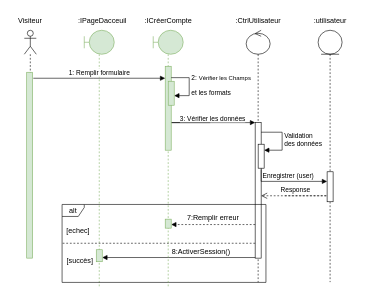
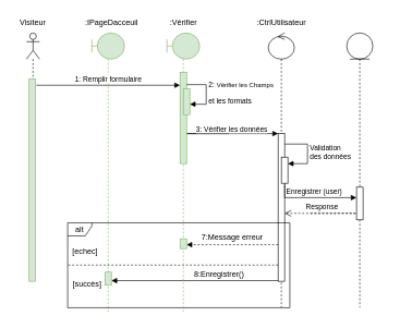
  <mxCell id="0" />
  <mxCell id="1" parent="0" />
  <mxCell id="2" value="" style="shape=umlLifeline;perimeter=lifelinePerimeter;whiteSpace=wrap;html=1;container=1;dropTarget=0;collapsible=0;recursiveResize=0;outlineConnect=0;portConstraint=eastwest;newEdgeStyle={&quot;edgeStyle&quot;:&quot;elbowEdgeStyle&quot;,&quot;elbow&quot;:&quot;vertical&quot;,&quot;curved&quot;:0,&quot;rounded&quot;:0};participant=umlBoundary;fillColor=#d5e8d4;strokeColor=#82b366;" parent="1" vertex="1"><mxGeometry x="140" y="50" width="50" height="430" as="geometry" /></mxCell>
  <mxCell id="3" value="" style="shape=umlLifeline;perimeter=lifelinePerimeter;whiteSpace=wrap;html=1;container=1;dropTarget=0;collapsible=0;recursiveResize=0;outlineConnect=0;portConstraint=eastwest;newEdgeStyle={&quot;edgeStyle&quot;:&quot;elbowEdgeStyle&quot;,&quot;elbow&quot;:&quot;vertical&quot;,&quot;curved&quot;:0,&quot;rounded&quot;:0};participant=umlActor;" parent="1" vertex="1"><mxGeometry x="40" y="50" width="20" height="380" as="geometry" /></mxCell>
  <mxCell id="4" value="" style="html=1;points=[];perimeter=orthogonalPerimeter;outlineConnect=0;targetShapes=umlLifeline;portConstraint=eastwest;newEdgeStyle={&quot;edgeStyle&quot;:&quot;elbowEdgeStyle&quot;,&quot;elbow&quot;:&quot;vertical&quot;,&quot;curved&quot;:0,&quot;rounded&quot;:0};fillColor=#d5e8d4;strokeColor=#82b366;" parent="3" vertex="1"><mxGeometry x="4" y="70" width="10" height="310" as="geometry" /></mxCell>
  <mxCell id="5" value="" style="shape=umlLifeline;perimeter=lifelinePerimeter;whiteSpace=wrap;html=1;container=1;dropTarget=0;collapsible=0;recursiveResize=0;outlineConnect=0;portConstraint=eastwest;newEdgeStyle={&quot;edgeStyle&quot;:&quot;elbowEdgeStyle&quot;,&quot;elbow&quot;:&quot;vertical&quot;,&quot;curved&quot;:0,&quot;rounded&quot;:0};participant=umlEntity;" parent="1" vertex="1"><mxGeometry x="530" y="50" width="40" height="420" as="geometry" /></mxCell>
  <mxCell id="6" value="" style="html=1;points=[];perimeter=orthogonalPerimeter;outlineConnect=0;targetShapes=umlLifeline;portConstraint=eastwest;newEdgeStyle={&quot;edgeStyle&quot;:&quot;elbowEdgeStyle&quot;,&quot;elbow&quot;:&quot;vertical&quot;,&quot;curved&quot;:0,&quot;rounded&quot;:0};" parent="5" vertex="1"><mxGeometry x="15" y="236" width="10" height="50" as="geometry" /></mxCell>
  <mxCell id="7" value="" style="shape=umlLifeline;perimeter=lifelinePerimeter;whiteSpace=wrap;html=1;container=1;dropTarget=0;collapsible=0;recursiveResize=0;outlineConnect=0;portConstraint=eastwest;newEdgeStyle={&quot;edgeStyle&quot;:&quot;elbowEdgeStyle&quot;,&quot;elbow&quot;:&quot;vertical&quot;,&quot;curved&quot;:0,&quot;rounded&quot;:0};participant=umlControl;" parent="1" vertex="1"><mxGeometry x="410" y="50" width="40" height="420" as="geometry" /></mxCell>
  <mxCell id="8" value="" style="html=1;points=[];perimeter=orthogonalPerimeter;outlineConnect=0;targetShapes=umlLifeline;portConstraint=eastwest;newEdgeStyle={&quot;edgeStyle&quot;:&quot;elbowEdgeStyle&quot;,&quot;elbow&quot;:&quot;vertical&quot;,&quot;curved&quot;:0,&quot;rounded&quot;:0};" parent="7" vertex="1"><mxGeometry x="15" y="154" width="10" height="226" as="geometry" /></mxCell>
  <mxCell id="9" value="" style="html=1;verticalAlign=bottom;endArrow=block;edgeStyle=elbowEdgeStyle;elbow=vertical;curved=0;rounded=0;" parent="7" target="8" edge="1"><mxGeometry x="0.389" y="-76" relative="1" as="geometry"><mxPoint x="-60" y="154" as="sourcePoint" /><Array as="points"><mxPoint x="-125" y="154" /></Array><mxPoint as="offset" /><mxPoint x="10" y="154" as="targetPoint" /></mxGeometry></mxCell>
  <mxCell id="10" value="3: Vérifier les données" style="edgeLabel;html=1;align=center;verticalAlign=middle;resizable=0;points=[];" parent="9" vertex="1" connectable="0"><mxGeometry x="0.385" y="2" relative="1" as="geometry"><mxPoint x="-9" y="-6" as="offset" /></mxGeometry></mxCell>
  <mxCell id="11" value="" style="html=1;points=[];perimeter=orthogonalPerimeter;outlineConnect=0;targetShapes=umlLifeline;portConstraint=eastwest;newEdgeStyle={&quot;edgeStyle&quot;:&quot;elbowEdgeStyle&quot;,&quot;elbow&quot;:&quot;vertical&quot;,&quot;curved&quot;:0,&quot;rounded&quot;:0};" parent="7" vertex="1"><mxGeometry x="20" y="190" width="10" height="40" as="geometry" /></mxCell>
  <mxCell id="12" value="&lt;div&gt;Validation&lt;/div&gt;&lt;div&gt;des données&lt;br&gt;&lt;/div&gt;" style="html=1;align=left;spacingLeft=2;endArrow=block;rounded=0;edgeStyle=orthogonalEdgeStyle;curved=0;rounded=0;" parent="7" source="8" target="11" edge="1"><mxGeometry relative="1" as="geometry"><mxPoint x="30" y="170" as="sourcePoint" /><Array as="points"><mxPoint x="60" y="170" /><mxPoint x="60" y="200" /></Array></mxGeometry></mxCell>
  <mxCell id="13" value="1: Remplir formulaire" style="html=1;verticalAlign=bottom;endArrow=block;edgeStyle=elbowEdgeStyle;elbow=vertical;curved=0;rounded=0;" parent="1" edge="1"><mxGeometry relative="1" as="geometry"><mxPoint x="55" y="130" as="sourcePoint" /><mxPoint x="275" y="130" as="targetPoint" /><Array as="points"><mxPoint x="155" y="130" /><mxPoint x="165" y="110" /><mxPoint x="65" y="80" /><mxPoint x="115" y="80" /></Array></mxGeometry></mxCell>
  <mxCell id="14" value="alt" style="shape=umlFrame;whiteSpace=wrap;html=1;pointerEvents=0;width=37;height=20;" parent="1" vertex="1"><mxGeometry x="103" y="340.5" width="340" height="130" as="geometry" /></mxCell>
  <mxCell id="15" value="Enregistrer (user)" style="html=1;verticalAlign=bottom;endArrow=block;edgeStyle=elbowEdgeStyle;elbow=vertical;curved=0;rounded=0;" parent="1" target="6" edge="1"><mxGeometry relative="1" as="geometry"><mxPoint x="435" y="282" as="sourcePoint" /><Array as="points"><mxPoint x="490" y="302" /><mxPoint x="440" y="282" /><mxPoint x="410" y="272" /></Array></mxGeometry></mxCell>
- <mxCell id="16" value=":ICréerCompte" style="text;html=1;align=center;verticalAlign=middle;resizable=0;points=[];autosize=1;strokeColor=none;fillColor=none;" parent="1" vertex="1"><mxGeometry x="230" y="20" width="100" height="30" as="geometry" /></mxCell>
+ <mxCell id="16" value=":Vérifier" style="text;html=1;align=center;verticalAlign=middle;resizable=0;points=[];autosize=1;strokeColor=none;fillColor=none;" parent="1" vertex="1"><mxGeometry x="230" y="20" width="100" height="30" as="geometry" /></mxCell>
  <mxCell id="17" value=":CtrlUtilisateur" style="text;html=1;align=center;verticalAlign=middle;resizable=0;points=[];autosize=1;strokeColor=none;fillColor=none;" parent="1" vertex="1"><mxGeometry x="380" y="20" width="100" height="30" as="geometry" /></mxCell>
- <mxCell id="18" value=":utilisateur" style="text;html=1;align=center;verticalAlign=middle;resizable=0;points=[];autosize=1;strokeColor=none;fillColor=none;" parent="1" vertex="1"><mxGeometry x="510" y="20" width="80" height="30" as="geometry" /></mxCell>
  <mxCell id="19" value="Visiteur" style="text;html=1;strokeColor=none;fillColor=none;align=center;verticalAlign=middle;whiteSpace=wrap;rounded=0;" parent="1" vertex="1"><mxGeometry x="20" y="20" width="60" height="30" as="geometry" /></mxCell>
  <mxCell id="20" value=":IPageDacceuil" style="text;html=1;align=center;verticalAlign=middle;resizable=0;points=[];autosize=1;strokeColor=none;fillColor=none;" parent="1" vertex="1"><mxGeometry x="120" y="20" width="100" height="30" as="geometry" /></mxCell>
  <mxCell id="21" value="Response" style="html=1;verticalAlign=bottom;endArrow=open;dashed=1;endSize=8;edgeStyle=elbowEdgeStyle;elbow=vertical;curved=0;rounded=0;" parent="1" edge="1"><mxGeometry x="0.371" relative="1" as="geometry"><mxPoint x="475" y="326" as="sourcePoint" /><mxPoint x="435" y="326" as="targetPoint" /><Array as="points"><mxPoint x="545" y="326" /></Array><mxPoint as="offset" /></mxGeometry></mxCell>
  <mxCell id="22" value="" style="html=1;points=[];perimeter=orthogonalPerimeter;outlineConnect=0;targetShapes=umlLifeline;portConstraint=eastwest;newEdgeStyle={&quot;edgeStyle&quot;:&quot;elbowEdgeStyle&quot;,&quot;elbow&quot;:&quot;vertical&quot;,&quot;curved&quot;:0,&quot;rounded&quot;:0};fillColor=#d5e8d4;strokeColor=#82b366;" parent="1" vertex="1"><mxGeometry x="160" y="416" width="10" height="20" as="geometry" /></mxCell>
  <mxCell id="23" value="" style="html=1;verticalAlign=bottom;endArrow=block;edgeStyle=elbowEdgeStyle;elbow=vertical;curved=0;rounded=0;" parent="1" edge="1"><mxGeometry relative="1" as="geometry"><mxPoint x="425" y="429" as="sourcePoint" /><mxPoint x="170" y="429" as="targetPoint" /><Array as="points"><mxPoint x="300" y="429" /><mxPoint x="180" y="391.29" /><mxPoint x="280" y="421.29" /><mxPoint x="270" y="441.29" /></Array></mxGeometry></mxCell>
  <mxCell id="24" value="" style="html=1;verticalAlign=bottom;endArrow=block;edgeStyle=elbowEdgeStyle;elbow=vertical;curved=0;rounded=0;dashed=1;" parent="1" edge="1"><mxGeometry relative="1" as="geometry"><mxPoint x="425" y="374" as="sourcePoint" /><mxPoint x="285" y="374.28" as="targetPoint" /><Array as="points"><mxPoint x="429" y="374" /><mxPoint x="173" y="336.57" /><mxPoint x="273" y="366.57" /><mxPoint x="263" y="386.57" /></Array></mxGeometry></mxCell>
- <mxCell id="25" value="&lt;font style=&quot;font-size: 12px;&quot;&gt;7:&lt;/font&gt;&lt;font style=&quot;font-size: 12px;&quot;&gt;&lt;font style=&quot;font-size: 12px;&quot;&gt;Remplir erreur&lt;/font&gt;&lt;br&gt;&lt;/font&gt;" style="text;html=1;strokeColor=none;fillColor=none;align=center;verticalAlign=middle;whiteSpace=wrap;rounded=0;" parent="1" vertex="1"><mxGeometry x="300" y="348" width="110" height="30" as="geometry" /></mxCell>
- <mxCell id="26" value="8:ActiverSession()" style="text;html=1;strokeColor=none;fillColor=none;align=center;verticalAlign=middle;whiteSpace=wrap;rounded=0;" parent="1" vertex="1"><mxGeometry x="290" y="404" width="90" height="30" as="geometry" /></mxCell>
+ <mxCell id="25" value="&lt;font style=&quot;font-size: 12px;&quot;&gt;7:&lt;/font&gt;&lt;font style=&quot;font-size: 12px;&quot;&gt;&lt;font style=&quot;font-size: 12px;&quot;&gt;Message erreur&lt;/font&gt;&lt;br&gt;&lt;/font&gt;" style="text;html=1;strokeColor=none;fillColor=none;align=center;verticalAlign=middle;whiteSpace=wrap;rounded=0;" parent="1" vertex="1"><mxGeometry x="300" y="348" width="110" height="30" as="geometry" /></mxCell>
+ <mxCell id="26" value="8:Enregistrer()" style="text;html=1;strokeColor=none;fillColor=none;align=center;verticalAlign=middle;whiteSpace=wrap;rounded=0;" parent="1" vertex="1"><mxGeometry x="290" y="404" width="90" height="30" as="geometry" /></mxCell>
  <mxCell id="27" value="[echec]" style="text;html=1;strokeColor=none;fillColor=none;align=center;verticalAlign=middle;whiteSpace=wrap;rounded=0;" parent="1" vertex="1"><mxGeometry x="100" y="370" width="60" height="30" as="geometry" /></mxCell>
  <mxCell id="28" value="[succès]" style="text;html=1;strokeColor=none;fillColor=none;align=center;verticalAlign=middle;whiteSpace=wrap;rounded=0;" parent="1" vertex="1"><mxGeometry x="103" y="420" width="60" height="30" as="geometry" /></mxCell>
  <mxCell id="29" value="" style="html=1;verticalAlign=bottom;endArrow=none;edgeStyle=elbowEdgeStyle;elbow=vertical;curved=0;rounded=0;dashed=1;endFill=0;" parent="1" edge="1"><mxGeometry relative="1" as="geometry"><mxPoint x="425" y="405.19" as="sourcePoint" /><mxPoint x="103" y="405.19" as="targetPoint" /><Array as="points"><mxPoint x="233" y="405.19" /><mxPoint x="113" y="367.48" /><mxPoint x="213" y="397.48" /><mxPoint x="203" y="417.48" /></Array></mxGeometry></mxCell>
  <mxCell id="30" value="" style="shape=umlLifeline;perimeter=lifelinePerimeter;whiteSpace=wrap;html=1;container=1;dropTarget=0;collapsible=0;recursiveResize=0;outlineConnect=0;portConstraint=eastwest;newEdgeStyle={&quot;edgeStyle&quot;:&quot;elbowEdgeStyle&quot;,&quot;elbow&quot;:&quot;vertical&quot;,&quot;curved&quot;:0,&quot;rounded&quot;:0};participant=umlBoundary;fillColor=#d5e8d4;strokeColor=#82b366;" parent="1" vertex="1"><mxGeometry x="255" y="50" width="50" height="430" as="geometry" /></mxCell>
  <mxCell id="31" value="" style="html=1;points=[];perimeter=orthogonalPerimeter;outlineConnect=0;targetShapes=umlLifeline;portConstraint=eastwest;newEdgeStyle={&quot;edgeStyle&quot;:&quot;elbowEdgeStyle&quot;,&quot;elbow&quot;:&quot;vertical&quot;,&quot;curved&quot;:0,&quot;rounded&quot;:0};fillColor=#d5e8d4;strokeColor=#82b366;" parent="30" vertex="1"><mxGeometry x="20" y="60" width="10" height="140" as="geometry" /></mxCell>
  <mxCell id="32" value="" style="html=1;points=[];perimeter=orthogonalPerimeter;outlineConnect=0;targetShapes=umlLifeline;portConstraint=eastwest;newEdgeStyle={&quot;edgeStyle&quot;:&quot;elbowEdgeStyle&quot;,&quot;elbow&quot;:&quot;vertical&quot;,&quot;curved&quot;:0,&quot;rounded&quot;:0};fillColor=#d5e8d4;strokeColor=#82b366;" parent="30" vertex="1"><mxGeometry x="25" y="85" width="10" height="40" as="geometry" /></mxCell>
  <mxCell id="33" value="2: &lt;font style=&quot;font-size: 10px;&quot;&gt;Vérifier les Champs&lt;/font&gt;&lt;div style=&quot;font-size: 10px;&quot;&gt;&lt;font style=&quot;font-size: 10px;&quot;&gt;&lt;br&gt;&lt;/font&gt;&lt;/div&gt;et les formats" style="html=1;align=left;spacingLeft=2;endArrow=block;rounded=0;edgeStyle=orthogonalEdgeStyle;curved=0;rounded=0;" parent="30" edge="1"><mxGeometry relative="1" as="geometry"><mxPoint x="30" y="79" as="sourcePoint" /><Array as="points"><mxPoint x="60" y="109" /></Array><mxPoint x="35" y="109.023" as="targetPoint" /></mxGeometry></mxCell>
  <mxCell id="34" value="" style="html=1;points=[];perimeter=orthogonalPerimeter;outlineConnect=0;targetShapes=umlLifeline;portConstraint=eastwest;newEdgeStyle={&quot;edgeStyle&quot;:&quot;elbowEdgeStyle&quot;,&quot;elbow&quot;:&quot;vertical&quot;,&quot;curved&quot;:0,&quot;rounded&quot;:0};fillColor=#d5e8d4;strokeColor=#82b366;" parent="30" vertex="1"><mxGeometry x="20" y="315" width="10" height="15" as="geometry" /></mxCell>
